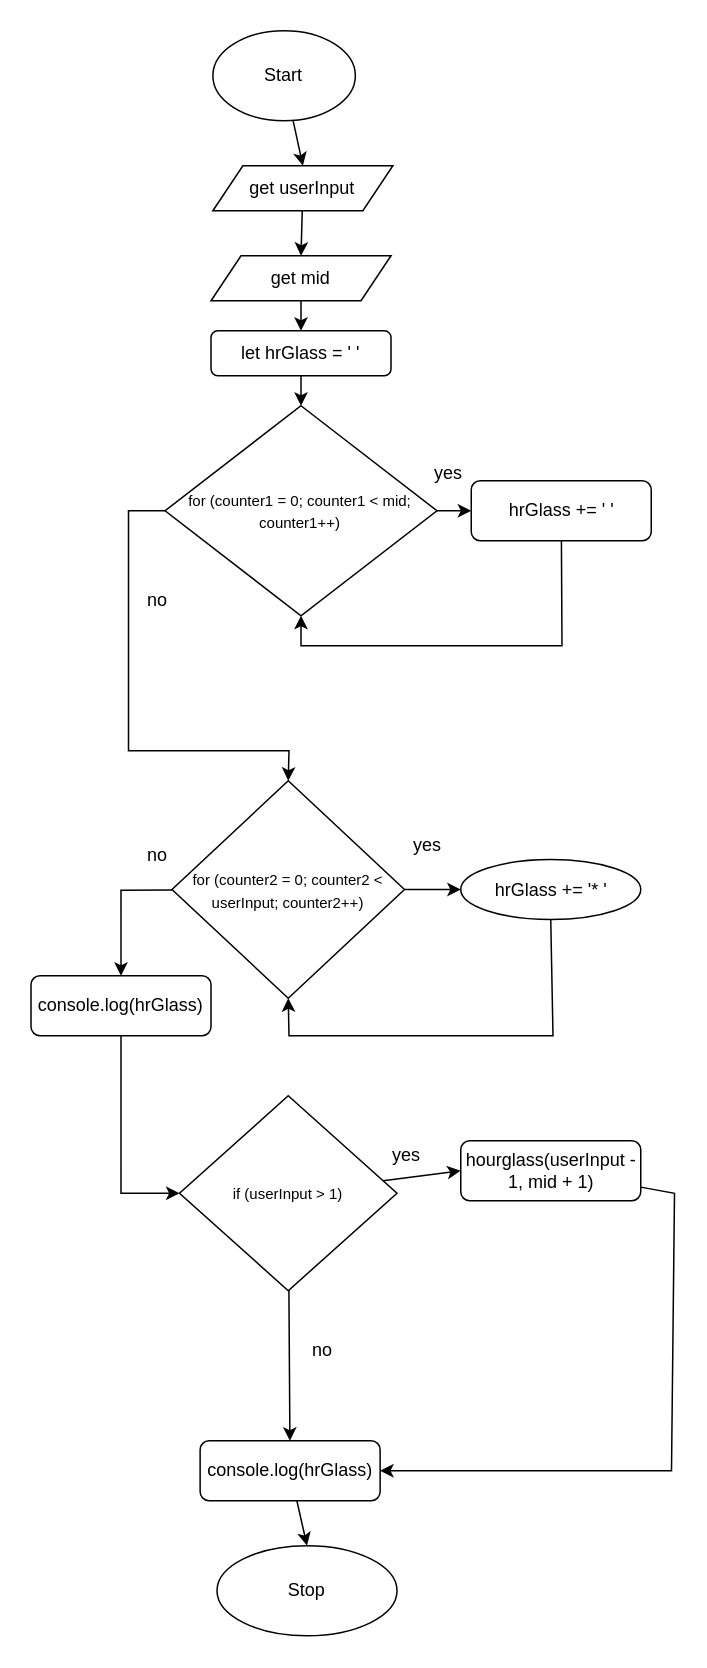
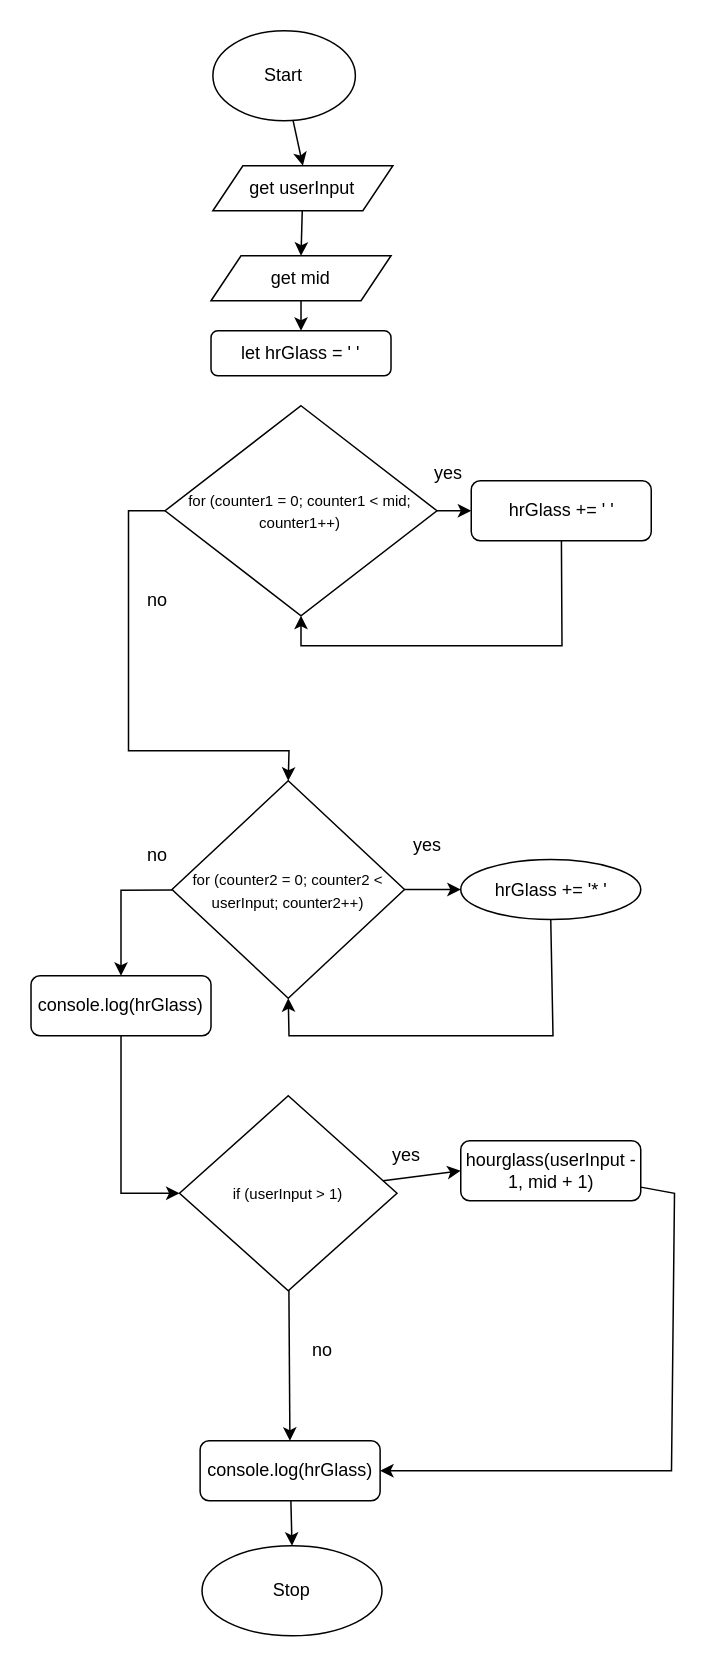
  <mxCell id="0" />
  <mxCell id="1" parent="0" />
  <mxCell id="2" style="edgeStyle=none;html=1;entryX=0.5;entryY=0;entryDx=0;entryDy=0;" edge="1" parent="1" source="3" target="28"><mxGeometry relative="1" as="geometry" /></mxCell>
  <mxCell id="3" value="Start" style="ellipse;whiteSpace=wrap;html=1;" vertex="1" parent="1"><mxGeometry x="141.25" y="20" width="95" height="60" as="geometry" /></mxCell>
- <mxCell id="4" value="Stop" style="ellipse;whiteSpace=wrap;html=1;" vertex="1" parent="1"><mxGeometry x="144.01" y="1030" width="120" height="60" as="geometry" /></mxCell>
+ <mxCell id="4" value="Stop" style="ellipse;whiteSpace=wrap;html=1;" vertex="1" parent="1"><mxGeometry x="134.01" y="1030" width="120" height="60" as="geometry" /></mxCell>
  <mxCell id="5" value="" style="edgeStyle=none;html=1;exitX=0;exitY=0.5;exitDx=0;exitDy=0;entryX=0.5;entryY=0;entryDx=0;entryDy=0;rounded=0;" edge="1" parent="1" source="7" target="10"><mxGeometry relative="1" as="geometry"><Array as="points"><mxPoint x="85" y="340" /><mxPoint x="85" y="430" /><mxPoint x="85" y="500" /><mxPoint x="192" y="500" /></Array></mxGeometry></mxCell>
  <mxCell id="6" value="" style="edgeStyle=none;rounded=0;html=1;endArrow=classic;endFill=1;" edge="1" parent="1" source="7" target="20"><mxGeometry relative="1" as="geometry" /></mxCell>
  <mxCell id="7" value="&lt;font style=&quot;font-size: 10px&quot;&gt;for (counter1 = 0; counter1 &amp;lt; mid; counter1++)&lt;/font&gt;" style="rhombus;whiteSpace=wrap;html=1;" vertex="1" parent="1"><mxGeometry x="109.38" y="270" width="181.25" height="140" as="geometry" /></mxCell>
  <mxCell id="8" style="edgeStyle=none;rounded=0;html=1;entryX=0;entryY=0.5;entryDx=0;entryDy=0;endArrow=classic;endFill=1;" edge="1" parent="1" source="10" target="22"><mxGeometry relative="1" as="geometry" /></mxCell>
  <mxCell id="9" style="edgeStyle=none;rounded=0;html=1;entryX=0.5;entryY=0;entryDx=0;entryDy=0;" edge="1" parent="1" source="10" target="35"><mxGeometry relative="1" as="geometry"><Array as="points"><mxPoint x="80" y="593" /></Array></mxGeometry></mxCell>
  <mxCell id="10" value="&lt;span style=&quot;font-size: 10px&quot;&gt;for (counter2 = 0; counter2 &amp;lt; userInput; counter2++)&lt;/span&gt;" style="rhombus;whiteSpace=wrap;html=1;" vertex="1" parent="1"><mxGeometry x="114" y="520" width="155" height="145" as="geometry" /></mxCell>
  <mxCell id="11" style="edgeStyle=none;rounded=0;html=1;entryX=0;entryY=0.5;entryDx=0;entryDy=0;fontSize=11;endArrow=classic;endFill=1;" edge="1" parent="1" source="13" target="24"><mxGeometry relative="1" as="geometry" /></mxCell>
  <mxCell id="12" value="" style="edgeStyle=none;rounded=0;html=1;fontSize=11;endArrow=classic;endFill=1;" edge="1" parent="1" source="13" target="26"><mxGeometry relative="1" as="geometry" /></mxCell>
  <mxCell id="13" value="&lt;span style=&quot;font-size: 10px&quot;&gt;if (userInput &amp;gt; 1)&lt;/span&gt;" style="rhombus;whiteSpace=wrap;html=1;" vertex="1" parent="1"><mxGeometry x="119" y="730" width="145" height="130" as="geometry" /></mxCell>
  <mxCell id="14" value="no" style="text;html=1;align=center;verticalAlign=middle;resizable=0;points=[];autosize=1;strokeColor=none;fillColor=none;" vertex="1" parent="1"><mxGeometry x="89" y="390" width="30" height="20" as="geometry" /></mxCell>
  <mxCell id="15" value="no" style="text;html=1;align=center;verticalAlign=middle;resizable=0;points=[];autosize=1;strokeColor=none;fillColor=none;" vertex="1" parent="1"><mxGeometry x="89" y="560" width="30" height="20" as="geometry" /></mxCell>
  <mxCell id="16" value="no" style="text;html=1;align=center;verticalAlign=middle;resizable=0;points=[];autosize=1;strokeColor=none;fillColor=none;" vertex="1" parent="1"><mxGeometry x="199" y="890" width="30" height="20" as="geometry" /></mxCell>
  <mxCell id="17" value="yes" style="text;html=1;align=center;verticalAlign=middle;resizable=0;points=[];autosize=1;strokeColor=none;fillColor=none;" vertex="1" parent="1"><mxGeometry x="282.5" y="305" width="30" height="20" as="geometry" /></mxCell>
  <mxCell id="18" value="yes" style="text;html=1;align=center;verticalAlign=middle;resizable=0;points=[];autosize=1;strokeColor=none;fillColor=none;" vertex="1" parent="1"><mxGeometry x="269" y="552.5" width="30" height="20" as="geometry" /></mxCell>
  <mxCell id="19" style="edgeStyle=none;rounded=0;html=1;entryX=0.5;entryY=1;entryDx=0;entryDy=0;" edge="1" parent="1" source="20" target="7"><mxGeometry relative="1" as="geometry"><mxPoint x="200" y="400" as="targetPoint" /><Array as="points"><mxPoint x="374" y="430" /><mxPoint x="200" y="430" /></Array></mxGeometry></mxCell>
  <mxCell id="20" value="hrGlass += ' '" style="rounded=1;whiteSpace=wrap;html=1;" vertex="1" parent="1"><mxGeometry x="313.5" y="320" width="120" height="40" as="geometry" /></mxCell>
  <mxCell id="21" style="edgeStyle=none;rounded=0;html=1;endArrow=classic;endFill=1;entryX=0.5;entryY=1;entryDx=0;entryDy=0;exitX=0.5;exitY=1;exitDx=0;exitDy=0;" edge="1" parent="1" source="22" target="10"><mxGeometry relative="1" as="geometry"><mxPoint x="449" y="572.5" as="targetPoint" /><Array as="points"><mxPoint x="368" y="690" /><mxPoint x="192" y="690" /></Array></mxGeometry></mxCell>
  <mxCell id="22" value="hrGlass += '* '" style="ellipse;whiteSpace=wrap;html=1;" vertex="1" parent="1"><mxGeometry x="306.5" y="572.5" width="120" height="40" as="geometry" /></mxCell>
  <mxCell id="23" style="edgeStyle=none;html=1;entryX=1;entryY=0.5;entryDx=0;entryDy=0;endArrow=classic;endFill=1;rounded=0;" edge="1" parent="1" source="24" target="26"><mxGeometry relative="1" as="geometry"><Array as="points"><mxPoint x="449" y="795" /><mxPoint x="447" y="980" /></Array></mxGeometry></mxCell>
  <mxCell id="24" value="hourglass(userInput - 1, mid + 1)" style="rounded=1;whiteSpace=wrap;html=1;" vertex="1" parent="1"><mxGeometry x="306.5" y="760" width="120" height="40" as="geometry" /></mxCell>
  <mxCell id="25" value="" style="edgeStyle=none;rounded=0;html=1;fontSize=11;endArrow=classic;endFill=1;entryX=0.5;entryY=0;entryDx=0;entryDy=0;" edge="1" parent="1" source="26" target="4"><mxGeometry relative="1" as="geometry"><mxPoint x="192.75" y="1040" as="targetPoint" /></mxGeometry></mxCell>
  <mxCell id="26" value="console.log(hrGlass)" style="rounded=1;whiteSpace=wrap;html=1;" vertex="1" parent="1"><mxGeometry x="132.75" y="960" width="120" height="40" as="geometry" /></mxCell>
  <mxCell id="27" style="edgeStyle=none;html=1;entryX=0.5;entryY=0;entryDx=0;entryDy=0;" edge="1" parent="1" source="28" target="31"><mxGeometry relative="1" as="geometry" /></mxCell>
  <mxCell id="28" value="get userInput" style="shape=parallelogram;perimeter=parallelogramPerimeter;whiteSpace=wrap;html=1;fixedSize=1;" vertex="1" parent="1"><mxGeometry x="141.25" y="110" width="120" height="30" as="geometry" /></mxCell>
  <mxCell id="29" value="yes" style="text;html=1;align=center;verticalAlign=middle;resizable=0;points=[];autosize=1;strokeColor=none;fillColor=none;" vertex="1" parent="1"><mxGeometry x="255.25" y="760" width="30" height="20" as="geometry" /></mxCell>
  <mxCell id="30" style="edgeStyle=none;html=1;entryX=0.5;entryY=0;entryDx=0;entryDy=0;" edge="1" parent="1" source="31" target="33"><mxGeometry relative="1" as="geometry" /></mxCell>
  <mxCell id="31" value="get mid" style="shape=parallelogram;perimeter=parallelogramPerimeter;whiteSpace=wrap;html=1;fixedSize=1;" vertex="1" parent="1"><mxGeometry x="140.01" y="170" width="120" height="30" as="geometry" /></mxCell>
- <mxCell id="32" style="edgeStyle=none;html=1;entryX=0.5;entryY=0;entryDx=0;entryDy=0;" edge="1" parent="1" source="33" target="7"><mxGeometry relative="1" as="geometry" /></mxCell>
  <mxCell id="33" value="&lt;span&gt;let hrGlass = ' '&lt;/span&gt;" style="rounded=1;whiteSpace=wrap;html=1;" vertex="1" parent="1"><mxGeometry x="140.01" y="220" width="120" height="30" as="geometry" /></mxCell>
  <mxCell id="34" style="edgeStyle=none;rounded=0;html=1;entryX=0;entryY=0.5;entryDx=0;entryDy=0;" edge="1" parent="1" source="35" target="13"><mxGeometry relative="1" as="geometry"><Array as="points"><mxPoint x="80" y="795" /></Array></mxGeometry></mxCell>
  <mxCell id="35" value="console.log(hrGlass)" style="rounded=1;whiteSpace=wrap;html=1;" vertex="1" parent="1"><mxGeometry x="20.01" y="650" width="120" height="40" as="geometry" /></mxCell>
